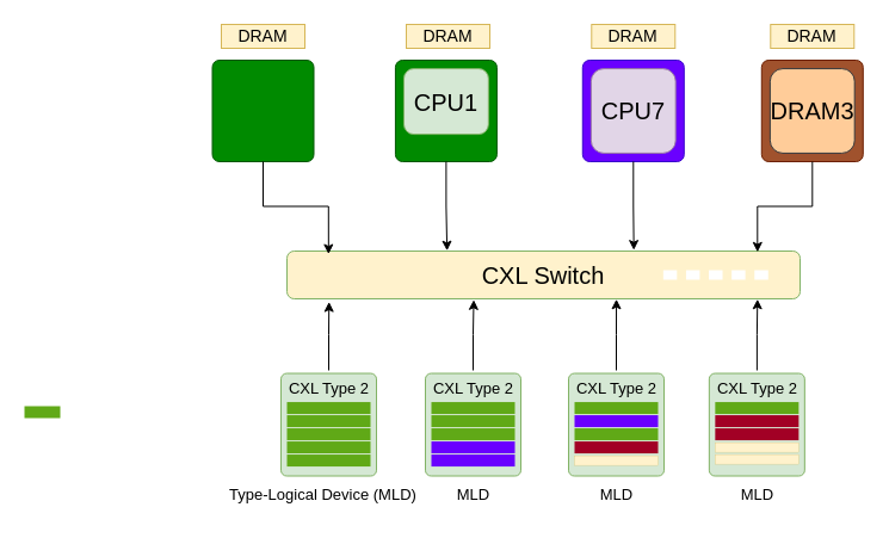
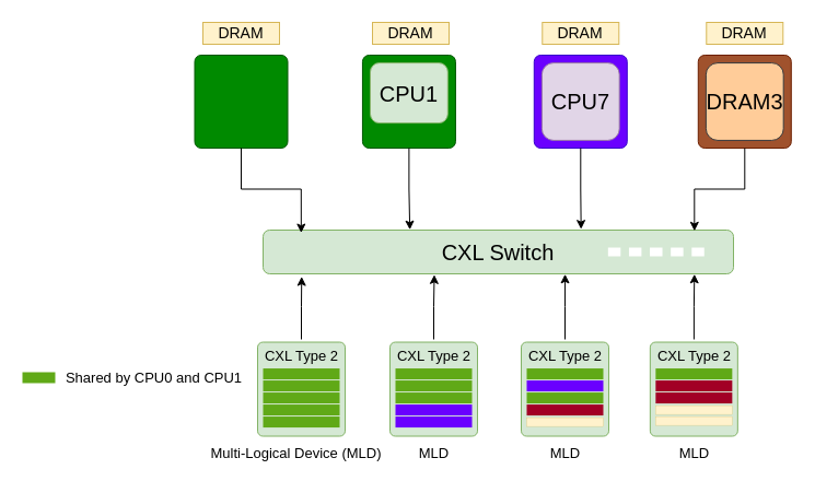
  <mxCell id="0" />
  <mxCell id="1" parent="0" />
- <mxCell id="2" value="Type-Logical Device (MLD)" style="text;html=1;align=center;verticalAlign=middle;resizable=0;points=[];autosize=1;strokeColor=none;fillColor=none;fontFamily=Helvetica;fontSize=13;fontColor=default;labelBackgroundColor=default;" parent="1" vertex="1"><mxGeometry x="180" y="398.53" width="180" height="30" as="geometry" /></mxCell>
+ <mxCell id="2" value="Multi-Logical Device (MLD)" style="text;html=1;align=center;verticalAlign=middle;resizable=0;points=[];autosize=1;strokeColor=none;fillColor=none;fontFamily=Helvetica;fontSize=13;fontColor=default;labelBackgroundColor=default;" parent="1" vertex="1"><mxGeometry x="180" y="398.53" width="180" height="30" as="geometry" /></mxCell>
  <mxCell id="3" value="&lt;div style=&quot;&quot;&gt;&lt;br&gt;&lt;/div&gt;" style="rounded=1;whiteSpace=wrap;html=1;strokeWidth=1;fontSize=10;rotation=90;align=right;verticalAlign=middle;horizontal=0;labelPosition=left;verticalLabelPosition=middle;fillColor=#d5e8d4;strokeColor=#82b366;perimeterSpacing=0;imageWidth=24;arcSize=6;" parent="1" vertex="1"><mxGeometry x="232" y="315.53" width="86" height="80" as="geometry" /></mxCell>
  <mxCell id="4" value="" style="rounded=0;whiteSpace=wrap;html=1;fillColor=#60a917;strokeColor=none;shadow=0;fontColor=#ffffff;textShadow=0;" parent="1" vertex="1"><mxGeometry x="240" y="336.57" width="70" height="10" as="geometry" /></mxCell>
  <mxCell id="5" value="" style="rounded=0;whiteSpace=wrap;html=1;fillColor=#60a917;strokeColor=none;shadow=0;fontColor=#ffffff;textShadow=0;" parent="1" vertex="1"><mxGeometry x="240" y="347.57" width="70" height="10" as="geometry" /></mxCell>
  <mxCell id="6" value="" style="rounded=0;whiteSpace=wrap;html=1;fillColor=#60a917;strokeColor=none;shadow=0;fontColor=#ffffff;textShadow=0;" parent="1" vertex="1"><mxGeometry x="240" y="358.57" width="70" height="10" as="geometry" /></mxCell>
  <mxCell id="7" value="" style="rounded=0;whiteSpace=wrap;html=1;fillColor=#60a917;strokeColor=none;shadow=0;textShadow=0;fontColor=#ffffff;" parent="1" vertex="1"><mxGeometry x="240" y="369.57" width="70" height="10" as="geometry" /></mxCell>
  <mxCell id="8" value="" style="rounded=0;whiteSpace=wrap;html=1;fillColor=#60a917;strokeColor=none;shadow=0;fontColor=#ffffff;textShadow=0;" parent="1" vertex="1"><mxGeometry x="240" y="380.569" width="70" height="10" as="geometry" /></mxCell>
  <mxCell id="9" value="&lt;font style=&quot;font-size: 13px;&quot;&gt;CXL Type 2&lt;/font&gt;" style="text;html=1;align=center;verticalAlign=middle;resizable=0;points=[];autosize=1;strokeColor=none;fillColor=none;labelBackgroundColor=none;fontColor=#000000;fontSize=9;" parent="1" vertex="1"><mxGeometry x="230" y="310" width="90" height="30" as="geometry" /></mxCell>
  <mxCell id="10" value="&lt;div style=&quot;&quot;&gt;&lt;br&gt;&lt;/div&gt;" style="rounded=1;whiteSpace=wrap;html=1;strokeWidth=1;fontSize=10;rotation=90;align=right;verticalAlign=middle;horizontal=0;labelPosition=left;verticalLabelPosition=middle;fillColor=#d5e8d4;strokeColor=#82b366;perimeterSpacing=0;imageWidth=24;arcSize=6;" parent="1" vertex="1"><mxGeometry x="353" y="315.53" width="86" height="80" as="geometry" /></mxCell>
  <mxCell id="11" value="" style="rounded=0;whiteSpace=wrap;html=1;fillColor=#60a917;strokeColor=none;shadow=0;fontColor=#ffffff;textShadow=0;" parent="1" vertex="1"><mxGeometry x="361" y="336.57" width="70" height="10" as="geometry" /></mxCell>
  <mxCell id="12" value="" style="rounded=0;whiteSpace=wrap;html=1;fillColor=#60a917;strokeColor=none;shadow=0;fontColor=#ffffff;textShadow=0;" parent="1" vertex="1"><mxGeometry x="361" y="347.57" width="70" height="10" as="geometry" /></mxCell>
  <mxCell id="13" value="" style="rounded=0;whiteSpace=wrap;html=1;fillColor=#60a917;strokeColor=none;shadow=0;fontColor=#ffffff;textShadow=0;" parent="1" vertex="1"><mxGeometry x="361" y="358.57" width="70" height="10" as="geometry" /></mxCell>
  <mxCell id="14" value="" style="rounded=0;whiteSpace=wrap;html=1;fillColor=#6a00ff;strokeColor=none;shadow=0;textShadow=0;fontColor=#ffffff;" parent="1" vertex="1"><mxGeometry x="361" y="369.57" width="70" height="10" as="geometry" /></mxCell>
  <mxCell id="15" value="" style="rounded=0;whiteSpace=wrap;html=1;fillColor=#6a00ff;strokeColor=none;shadow=0;fontColor=#ffffff;textShadow=0;" parent="1" vertex="1"><mxGeometry x="361" y="380.569" width="70" height="10" as="geometry" /></mxCell>
  <mxCell id="16" value="&lt;font style=&quot;font-size: 13px;&quot;&gt;CXL Type 2&lt;/font&gt;" style="text;html=1;align=center;verticalAlign=middle;resizable=0;points=[];autosize=1;strokeColor=none;fillColor=none;labelBackgroundColor=none;fontColor=#000000;fontSize=9;" parent="1" vertex="1"><mxGeometry x="351" y="310" width="90" height="30" as="geometry" /></mxCell>
  <mxCell id="17" value="MLD" style="text;html=1;align=center;verticalAlign=middle;resizable=0;points=[];autosize=1;strokeColor=none;fillColor=none;fontFamily=Helvetica;fontSize=13;fontColor=default;labelBackgroundColor=default;" parent="1" vertex="1"><mxGeometry x="371" y="398.53" width="50" height="30" as="geometry" /></mxCell>
  <mxCell id="18" value="&lt;div style=&quot;&quot;&gt;&lt;br&gt;&lt;/div&gt;" style="rounded=1;whiteSpace=wrap;html=1;strokeWidth=1;fontSize=10;rotation=90;align=right;verticalAlign=middle;horizontal=0;labelPosition=left;verticalLabelPosition=middle;fillColor=#d5e8d4;strokeColor=#82b366;perimeterSpacing=0;imageWidth=24;arcSize=6;" parent="1" vertex="1"><mxGeometry x="473" y="315.53" width="86" height="80" as="geometry" /></mxCell>
  <mxCell id="19" value="" style="rounded=0;whiteSpace=wrap;html=1;fillColor=#60a917;strokeColor=none;shadow=0;fontColor=#ffffff;textShadow=0;" parent="1" vertex="1"><mxGeometry x="481" y="336.57" width="70" height="10" as="geometry" /></mxCell>
  <mxCell id="20" value="" style="rounded=0;whiteSpace=wrap;html=1;fillColor=#6a00ff;strokeColor=none;shadow=0;fontColor=#ffffff;textShadow=0;" parent="1" vertex="1"><mxGeometry x="481" y="347.57" width="70" height="10" as="geometry" /></mxCell>
  <mxCell id="21" value="" style="rounded=0;whiteSpace=wrap;html=1;fillColor=#60a917;strokeColor=none;shadow=0;fontColor=#ffffff;textShadow=0;" parent="1" vertex="1"><mxGeometry x="481" y="358.57" width="70" height="10" as="geometry" /></mxCell>
  <mxCell id="22" value="" style="rounded=0;whiteSpace=wrap;html=1;fillColor=#a20025;strokeColor=none;shadow=0;textShadow=0;fontColor=#ffffff;" parent="1" vertex="1"><mxGeometry x="481" y="369.57" width="70" height="10" as="geometry" /></mxCell>
  <mxCell id="23" value="" style="rounded=0;whiteSpace=wrap;html=1;fillColor=#fff2cc;strokeColor=#d6b656;shadow=0;textShadow=0;strokeWidth=0.25;glass=0;fillStyle=auto;gradientColor=none;" parent="1" vertex="1"><mxGeometry x="481" y="381.57" width="70" height="8" as="geometry" /></mxCell>
  <mxCell id="24" value="&lt;font style=&quot;font-size: 13px;&quot;&gt;CXL Type 2&lt;/font&gt;" style="text;html=1;align=center;verticalAlign=middle;resizable=0;points=[];autosize=1;strokeColor=none;fillColor=none;labelBackgroundColor=none;fontColor=#000000;fontSize=9;" parent="1" vertex="1"><mxGeometry x="471" y="310" width="90" height="30" as="geometry" /></mxCell>
  <mxCell id="25" value="MLD" style="text;html=1;align=center;verticalAlign=middle;resizable=0;points=[];autosize=1;strokeColor=none;fillColor=none;fontFamily=Helvetica;fontSize=13;fontColor=default;labelBackgroundColor=default;" parent="1" vertex="1"><mxGeometry x="491" y="398.53" width="50" height="30" as="geometry" /></mxCell>
  <mxCell id="26" value="&lt;div style=&quot;&quot;&gt;&lt;br&gt;&lt;/div&gt;" style="rounded=1;whiteSpace=wrap;html=1;strokeWidth=1;fontSize=10;rotation=90;align=right;verticalAlign=middle;horizontal=0;labelPosition=left;verticalLabelPosition=middle;fillColor=#d5e8d4;strokeColor=#82b366;perimeterSpacing=0;imageWidth=24;arcSize=6;" parent="1" vertex="1"><mxGeometry x="590.85" y="315.53" width="86" height="80" as="geometry" /></mxCell>
  <mxCell id="27" value="" style="rounded=0;whiteSpace=wrap;html=1;fillColor=#60a917;strokeColor=none;shadow=0;fontColor=#ffffff;textShadow=0;" parent="1" vertex="1"><mxGeometry x="598.85" y="336.57" width="70" height="10" as="geometry" /></mxCell>
  <mxCell id="28" value="" style="rounded=0;whiteSpace=wrap;html=1;fillColor=#a20025;strokeColor=none;shadow=0;fontColor=#ffffff;textShadow=0;" parent="1" vertex="1"><mxGeometry x="598.85" y="347.57" width="70" height="10" as="geometry" /></mxCell>
  <mxCell id="29" value="" style="rounded=0;whiteSpace=wrap;html=1;fillColor=#a20025;strokeColor=none;shadow=0;fontColor=#ffffff;textShadow=0;" parent="1" vertex="1"><mxGeometry x="598.85" y="358.57" width="70" height="10" as="geometry" /></mxCell>
  <mxCell id="30" value="" style="rounded=0;whiteSpace=wrap;html=1;fillColor=#fff2cc;strokeColor=#d6b656;shadow=0;textShadow=0;glass=0;fillStyle=auto;strokeWidth=0.25;gradientColor=none;" parent="1" vertex="1"><mxGeometry x="598.85" y="370.57" width="70" height="8" as="geometry" /></mxCell>
  <mxCell id="31" value="" style="rounded=0;whiteSpace=wrap;html=1;fillColor=#fff2cc;strokeColor=#d6b656;shadow=0;textShadow=0;glass=0;fillStyle=auto;strokeWidth=0.25;gradientColor=none;" parent="1" vertex="1"><mxGeometry x="598.85" y="380.57" width="70" height="8" as="geometry" /></mxCell>
  <mxCell id="32" value="&lt;font style=&quot;font-size: 13px;&quot;&gt;CXL Type 2&lt;/font&gt;" style="text;html=1;align=center;verticalAlign=middle;resizable=0;points=[];autosize=1;strokeColor=none;fillColor=none;labelBackgroundColor=none;fontColor=#000000;fontSize=9;" parent="1" vertex="1"><mxGeometry x="588.85" y="310" width="90" height="30" as="geometry" /></mxCell>
  <mxCell id="33" value="MLD" style="text;html=1;align=center;verticalAlign=middle;resizable=0;points=[];autosize=1;strokeColor=none;fillColor=none;fontFamily=Helvetica;fontSize=13;fontColor=default;labelBackgroundColor=default;" parent="1" vertex="1"><mxGeometry x="608.85" y="398.53" width="50" height="30" as="geometry" /></mxCell>
  <mxCell id="34" value="" style="group;fillColor=default;gradientColor=none;strokeColor=none;" parent="1" connectable="0" vertex="1"><mxGeometry x="177.501" y="50" width="84.998" height="85" as="geometry" /></mxCell>
  <mxCell id="35" value="" style="rounded=1;whiteSpace=wrap;html=1;arcSize=7;fillColor=#008a00;strokeColor=#005700;fontColor=#ffffff;" parent="34" vertex="1"><mxGeometry width="84.998" height="85" as="geometry" /></mxCell>
  <mxCell id="36" value="" style="group;fillColor=default;gradientColor=none;strokeColor=none;" parent="1" connectable="0" vertex="1"><mxGeometry x="330.931" y="50" width="84.998" height="85" as="geometry" /></mxCell>
  <mxCell id="37" value="" style="rounded=1;whiteSpace=wrap;html=1;arcSize=7;fillColor=#008a00;strokeColor=#005700;fontColor=#ffffff;" parent="36" vertex="1"><mxGeometry width="84.998" height="85" as="geometry" /></mxCell>
  <mxCell id="38" value="&lt;font style=&quot;font-size: 20px;&quot;&gt;CPU1&lt;/font&gt;" style="rounded=1;whiteSpace=wrap;html=1;fillColor=#d5e8d4;strokeColor=#82b366;shadow=0;" parent="36" vertex="1"><mxGeometry x="7.083" y="7.083" width="70.832" height="55" as="geometry" /></mxCell>
  <mxCell id="39" value="" style="group;fillColor=default;gradientColor=none;strokeColor=none;" parent="1" connectable="0" vertex="1"><mxGeometry x="487.791" y="50" width="84.998" height="85" as="geometry" /></mxCell>
  <mxCell id="40" value="" style="rounded=1;whiteSpace=wrap;html=1;arcSize=7;fillColor=#6a00ff;strokeColor=#3700CC;fontColor=#ffffff;" parent="39" vertex="1"><mxGeometry width="84.998" height="85" as="geometry" /></mxCell>
  <mxCell id="41" value="&lt;font style=&quot;font-size: 20px;&quot;&gt;CPU7&lt;/font&gt;" style="rounded=1;whiteSpace=wrap;html=1;fillColor=#e1d5e7;strokeColor=#9673a6;shadow=0;" parent="39" vertex="1"><mxGeometry x="7.083" y="7.083" width="70.832" height="70.833" as="geometry" /></mxCell>
  <mxCell id="42" value="" style="group;fillColor=default;gradientColor=none;strokeColor=none;" parent="1" connectable="0" vertex="1"><mxGeometry x="637.791" y="50" width="84.998" height="85" as="geometry" /></mxCell>
  <mxCell id="43" value="" style="rounded=1;whiteSpace=wrap;html=1;arcSize=7;fillColor=#a0522d;strokeColor=#6D1F00;fontColor=#ffffff;" parent="42" vertex="1"><mxGeometry width="84.998" height="85" as="geometry" /></mxCell>
  <mxCell id="44" value="&lt;font style=&quot;font-size: 20px;&quot;&gt;DRAM3&lt;/font&gt;" style="rounded=1;whiteSpace=wrap;html=1;fillColor=#ffcc99;strokeColor=#36393d;shadow=0;" parent="42" vertex="1"><mxGeometry x="7.083" y="7.083" width="70.832" height="70.833" as="geometry" /></mxCell>
  <mxCell id="45" value="DRAM" style="rounded=0;whiteSpace=wrap;html=1;fillColor=#fff2cc;strokeColor=#d6b656;shadow=0;textShadow=0;strokeWidth=1;rotation=0;glass=0;fillStyle=auto;gradientColor=none;fontSize=14;" parent="1" vertex="1"><mxGeometry x="185" y="20" width="70" height="20" as="geometry" /></mxCell>
  <mxCell id="46" value="" style="group;fontSize=17;" parent="1" vertex="1" connectable="0"><mxGeometry x="240" y="210" width="430" height="40" as="geometry" /></mxCell>
- <mxCell id="47" value="&lt;font style=&quot;font-size: 20px;&quot;&gt;CXL Switch&lt;/font&gt;" style="rounded=1;whiteSpace=wrap;html=1;fillColor=#fff2cc;strokeColor=#82b366;" parent="46" vertex="1"><mxGeometry width="430" height="40" as="geometry" /></mxCell>
+ <mxCell id="47" value="&lt;font style=&quot;font-size: 20px;&quot;&gt;CXL Switch&lt;/font&gt;" style="rounded=1;whiteSpace=wrap;html=1;fillColor=#d5e8d4;strokeColor=#82b366;" parent="46" vertex="1"><mxGeometry width="430" height="40" as="geometry" /></mxCell>
  <mxCell id="48" value="" style="rounded=0;whiteSpace=wrap;html=1;strokeColor=none;" parent="46" vertex="1"><mxGeometry x="315.333" y="16" width="11.467" height="8" as="geometry" /></mxCell>
  <mxCell id="49" value="" style="rounded=0;whiteSpace=wrap;html=1;strokeColor=none;" parent="46" vertex="1"><mxGeometry x="334.444" y="16" width="11.467" height="8" as="geometry" /></mxCell>
  <mxCell id="50" value="" style="rounded=0;whiteSpace=wrap;html=1;strokeColor=none;" parent="46" vertex="1"><mxGeometry x="353.556" y="16" width="11.467" height="8" as="geometry" /></mxCell>
  <mxCell id="51" value="" style="rounded=0;whiteSpace=wrap;html=1;strokeColor=none;" parent="46" vertex="1"><mxGeometry x="372.667" y="16" width="11.467" height="8" as="geometry" /></mxCell>
  <mxCell id="52" value="" style="rounded=0;whiteSpace=wrap;html=1;strokeColor=none;" parent="46" vertex="1"><mxGeometry x="391.778" y="16" width="11.467" height="8" as="geometry" /></mxCell>
  <mxCell id="53" style="edgeStyle=orthogonalEdgeStyle;rounded=0;orthogonalLoop=1;jettySize=auto;html=1;entryX=0.082;entryY=1.064;entryDx=0;entryDy=0;entryPerimeter=0;" parent="1" source="9" target="47" edge="1"><mxGeometry relative="1" as="geometry" /></mxCell>
  <mxCell id="54" style="edgeStyle=orthogonalEdgeStyle;rounded=0;orthogonalLoop=1;jettySize=auto;html=1;entryX=0.364;entryY=1.021;entryDx=0;entryDy=0;entryPerimeter=0;" parent="1" source="16" target="47" edge="1"><mxGeometry relative="1" as="geometry" /></mxCell>
  <mxCell id="55" style="edgeStyle=orthogonalEdgeStyle;rounded=0;orthogonalLoop=1;jettySize=auto;html=1;entryX=0.642;entryY=1.007;entryDx=0;entryDy=0;entryPerimeter=0;" parent="1" source="24" target="47" edge="1"><mxGeometry relative="1" as="geometry" /></mxCell>
  <mxCell id="56" style="edgeStyle=orthogonalEdgeStyle;rounded=0;orthogonalLoop=1;jettySize=auto;html=1;entryX=0.917;entryY=1.007;entryDx=0;entryDy=0;entryPerimeter=0;" parent="1" source="32" target="47" edge="1"><mxGeometry relative="1" as="geometry" /></mxCell>
  <mxCell id="57" style="edgeStyle=orthogonalEdgeStyle;rounded=0;orthogonalLoop=1;jettySize=auto;html=1;entryX=0.081;entryY=0.064;entryDx=0;entryDy=0;entryPerimeter=0;" parent="1" source="35" target="47" edge="1"><mxGeometry relative="1" as="geometry" /></mxCell>
  <mxCell id="58" style="edgeStyle=orthogonalEdgeStyle;rounded=0;orthogonalLoop=1;jettySize=auto;html=1;entryX=0.312;entryY=-0.007;entryDx=0;entryDy=0;entryPerimeter=0;" parent="1" source="37" target="47" edge="1"><mxGeometry relative="1" as="geometry" /></mxCell>
  <mxCell id="59" style="edgeStyle=orthogonalEdgeStyle;rounded=0;orthogonalLoop=1;jettySize=auto;html=1;entryX=0.676;entryY=-0.021;entryDx=0;entryDy=0;entryPerimeter=0;" parent="1" source="40" target="47" edge="1"><mxGeometry relative="1" as="geometry" /></mxCell>
  <mxCell id="60" style="edgeStyle=orthogonalEdgeStyle;rounded=0;orthogonalLoop=1;jettySize=auto;html=1;entryX=0.917;entryY=0.021;entryDx=0;entryDy=0;entryPerimeter=0;" parent="1" source="43" target="47" edge="1"><mxGeometry relative="1" as="geometry" /></mxCell>
  <mxCell id="61" value="DRAM" style="rounded=0;whiteSpace=wrap;html=1;fillColor=#fff2cc;strokeColor=#d6b656;shadow=0;textShadow=0;strokeWidth=1;rotation=0;glass=0;fillStyle=auto;gradientColor=none;fontSize=14;" parent="1" vertex="1"><mxGeometry x="340" y="20" width="70" height="20" as="geometry" /></mxCell>
  <mxCell id="62" value="DRAM" style="rounded=0;whiteSpace=wrap;html=1;fillColor=#fff2cc;strokeColor=#d6b656;shadow=0;textShadow=0;strokeWidth=1;rotation=0;glass=0;fillStyle=auto;gradientColor=none;fontSize=14;" parent="1" vertex="1"><mxGeometry x="495.29" y="20" width="70" height="20" as="geometry" /></mxCell>
  <mxCell id="63" value="DRAM" style="rounded=0;whiteSpace=wrap;html=1;fillColor=#fff2cc;strokeColor=#d6b656;shadow=0;textShadow=0;strokeWidth=1;rotation=0;glass=0;fillStyle=auto;gradientColor=none;fontSize=14;" parent="1" vertex="1"><mxGeometry x="645.29" y="20" width="70" height="20" as="geometry" /></mxCell>
  <mxCell id="64" value="" style="group" vertex="1" connectable="0" parent="1"><mxGeometry x="20" y="330" width="210" height="30" as="geometry" /></mxCell>
  <mxCell id="65" value="" style="rounded=0;whiteSpace=wrap;html=1;fillColor=#60a917;strokeColor=none;shadow=0;fontColor=#ffffff;textShadow=0;" vertex="1" parent="64"><mxGeometry y="10" width="30" height="10" as="geometry" /></mxCell>
+ <mxCell id="66" value="&lt;font style=&quot;font-size: 13px;&quot;&gt;Shared by CPU0 and&amp;nbsp;&lt;/font&gt;&lt;span style=&quot;font-size: 13px;&quot;&gt;CPU1&lt;/span&gt;" style="text;html=1;align=center;verticalAlign=middle;resizable=0;points=[];autosize=1;strokeColor=none;fillColor=none;labelBackgroundColor=none;fontColor=#000000;fontSize=13;" vertex="1" parent="64"><mxGeometry x="30" width="180" height="30" as="geometry" /></mxCell>
